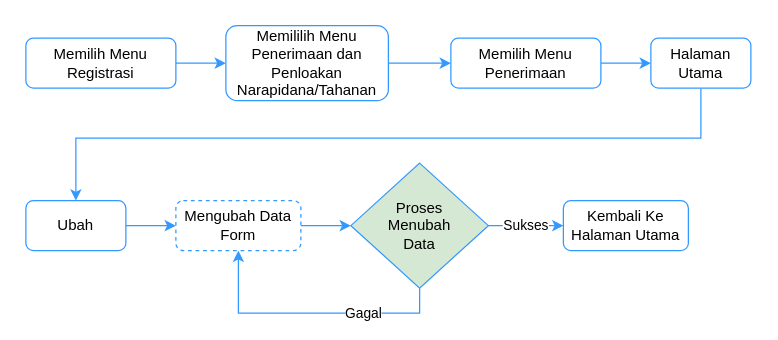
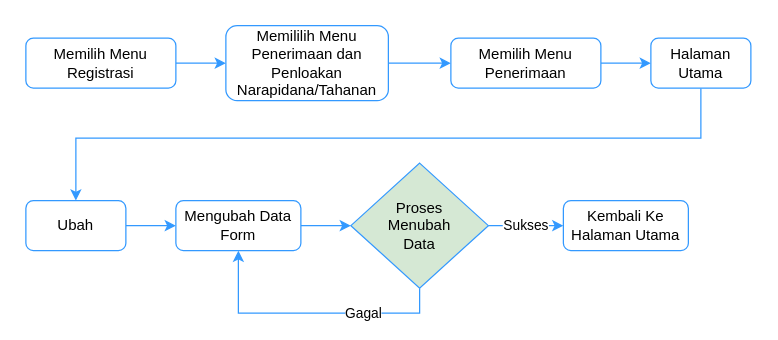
  <mxCell id="0" />
  <mxCell id="1" parent="0" />
  <mxCell id="2" style="edgeStyle=orthogonalEdgeStyle;rounded=0;orthogonalLoop=1;jettySize=auto;html=1;exitX=1;exitY=0.5;exitDx=0;exitDy=0;entryX=0;entryY=0.5;entryDx=0;entryDy=0;strokeColor=#3399FF;" edge="1" parent="1" source="3" target="5"><mxGeometry relative="1" as="geometry" /></mxCell>
  <mxCell id="3" value="Ubah" style="rounded=1;whiteSpace=wrap;html=1;strokeColor=#3399FF;" vertex="1" parent="1"><mxGeometry y="160" width="80" height="40" as="geometry" x="20" /></mxCell>
  <mxCell id="4" style="edgeStyle=orthogonalEdgeStyle;rounded=0;orthogonalLoop=1;jettySize=auto;html=1;exitX=1;exitY=0.5;exitDx=0;exitDy=0;entryX=0;entryY=0.5;entryDx=0;entryDy=0;strokeColor=#3399FF;" edge="1" parent="1" source="5" target="8"><mxGeometry relative="1" as="geometry" /></mxCell>
- <mxCell id="5" value="Mengubah Data Form" style="rounded=1;whiteSpace=wrap;html=1;strokeColor=#3399FF;dashed=1;" vertex="1" parent="1"><mxGeometry x="140" y="160" width="100" height="40" as="geometry" /></mxCell>
+ <mxCell id="5" value="Mengubah Data Form" style="rounded=1;whiteSpace=wrap;html=1;strokeColor=#3399FF;" vertex="1" parent="1"><mxGeometry x="140" y="160" width="100" height="40" as="geometry" /></mxCell>
  <mxCell id="6" value="Sukses" style="edgeStyle=orthogonalEdgeStyle;rounded=0;orthogonalLoop=1;jettySize=auto;html=1;exitX=1;exitY=0.5;exitDx=0;exitDy=0;entryX=0;entryY=0.5;entryDx=0;entryDy=0;strokeColor=#3399FF;" edge="1" parent="1" source="8"><mxGeometry relative="1" as="geometry"><mxPoint x="450" y="180" as="targetPoint" /></mxGeometry></mxCell>
  <mxCell id="7" value="Gagal" style="edgeStyle=orthogonalEdgeStyle;rounded=0;orthogonalLoop=1;jettySize=auto;html=1;exitX=0.5;exitY=1;exitDx=0;exitDy=0;strokeColor=#3399FF;" edge="1" parent="1" source="8" target="5"><mxGeometry x="-0.395" relative="1" as="geometry"><Array as="points"><mxPoint x="335" y="250" /><mxPoint x="190" y="250" /></Array><mxPoint as="offset" /></mxGeometry></mxCell>
  <mxCell id="8" value="Proses&lt;br&gt;Menubah&lt;br&gt;Data" style="rhombus;whiteSpace=wrap;html=1;strokeColor=#3399FF;fillColor=#d5e8d4;" vertex="1" parent="1"><mxGeometry x="280" y="130" width="110" height="100" as="geometry" /></mxCell>
  <mxCell id="9" value="Kembali Ke Halaman Utama" style="rounded=1;whiteSpace=wrap;html=1;strokeColor=#3399FF;" vertex="1" parent="1"><mxGeometry x="450" y="160" width="100" height="40" as="geometry" /></mxCell>
  <mxCell id="10" style="edgeStyle=orthogonalEdgeStyle;rounded=0;orthogonalLoop=1;jettySize=auto;html=1;exitX=1;exitY=0.5;exitDx=0;exitDy=0;entryX=0;entryY=0.5;entryDx=0;entryDy=0;strokeColor=#3399FF;" edge="1" parent="1" source="11" target="13"><mxGeometry relative="1" as="geometry" /></mxCell>
  <mxCell id="11" value="Memilih Menu Registrasi" style="rounded=1;whiteSpace=wrap;html=1;strokeColor=#3399FF;" vertex="1" parent="1"><mxGeometry y="30" width="120" height="40" as="geometry" x="20" /></mxCell>
  <mxCell id="12" style="edgeStyle=orthogonalEdgeStyle;rounded=0;orthogonalLoop=1;jettySize=auto;html=1;exitX=1;exitY=0.5;exitDx=0;exitDy=0;strokeColor=#3399FF;" edge="1" parent="1" source="13" target="15"><mxGeometry relative="1" as="geometry" /></mxCell>
  <mxCell id="13" value="Memililih Menu Penerimaan dan Penloakan Narapidana/Tahanan" style="rounded=1;whiteSpace=wrap;html=1;strokeColor=#3399FF;" vertex="1" parent="1"><mxGeometry x="180" y="20" width="130" height="60" as="geometry" /></mxCell>
  <mxCell id="14" style="edgeStyle=orthogonalEdgeStyle;rounded=0;orthogonalLoop=1;jettySize=auto;html=1;exitX=1;exitY=0.5;exitDx=0;exitDy=0;strokeColor=#3399FF;" edge="1" parent="1" source="15" target="17"><mxGeometry relative="1" as="geometry" /></mxCell>
  <mxCell id="15" value="Memilih Menu Penerimaan" style="rounded=1;whiteSpace=wrap;html=1;strokeColor=#3399FF;" vertex="1" parent="1"><mxGeometry x="360" y="30" width="120" height="40" as="geometry" /></mxCell>
  <mxCell id="16" style="edgeStyle=orthogonalEdgeStyle;rounded=0;orthogonalLoop=1;jettySize=auto;html=1;exitX=0.5;exitY=1;exitDx=0;exitDy=0;entryX=0.5;entryY=0;entryDx=0;entryDy=0;strokeColor=#3399FF;" edge="1" parent="1" source="17" target="3"><mxGeometry relative="1" as="geometry"><Array as="points"><mxPoint x="560" y="110" /><mxPoint x="60" y="110" /></Array></mxGeometry></mxCell>
  <mxCell id="17" value="Halaman Utama" style="rounded=1;whiteSpace=wrap;html=1;strokeColor=#3399FF;" vertex="1" parent="1"><mxGeometry x="520" y="30" width="80" height="40" as="geometry" /></mxCell>
